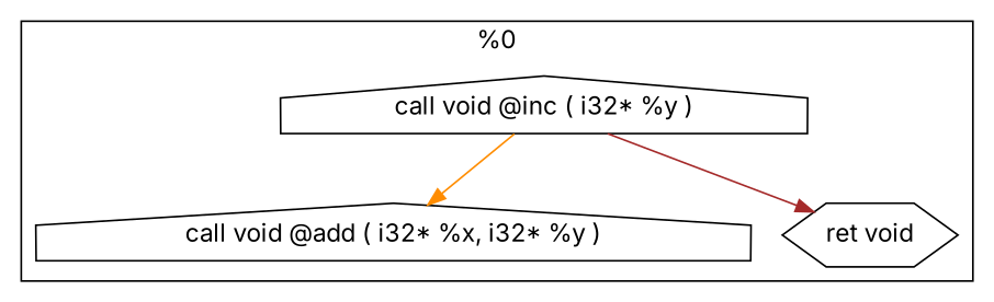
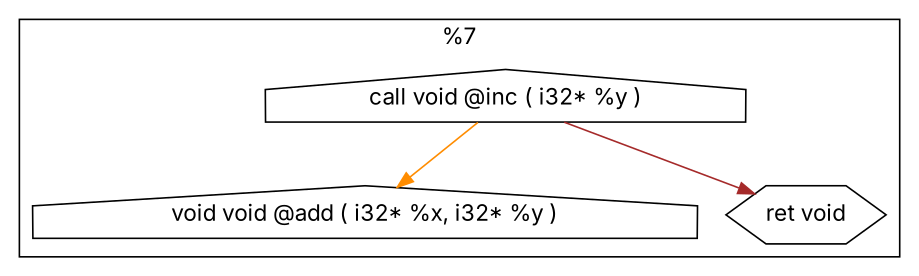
  digraph {
    fontname=Inter
    node [fontname=Inter shape=house]
    edge [fontname=Inter]
-   n1 [height=0.5 label="call void @add ( i32* %x, i32* %y )" width=4.813]
+   n1 [height=0.5 label="void void @add ( i32* %x, i32* %y )" width=4.813]
    n2 [height=0.5 label="call void @inc ( i32* %y )" width=3.5561]
    n3 [height=0.5 label="ret void" shape=hexagon width=1.2888]
    subgraph cluster_1 {
-     label="%0"
+     label="%7"
      n1
      n2
      n3
    }
    n2 -> n1 [color=darkorange]
    n2 -> n3 [color=brown]
  }
